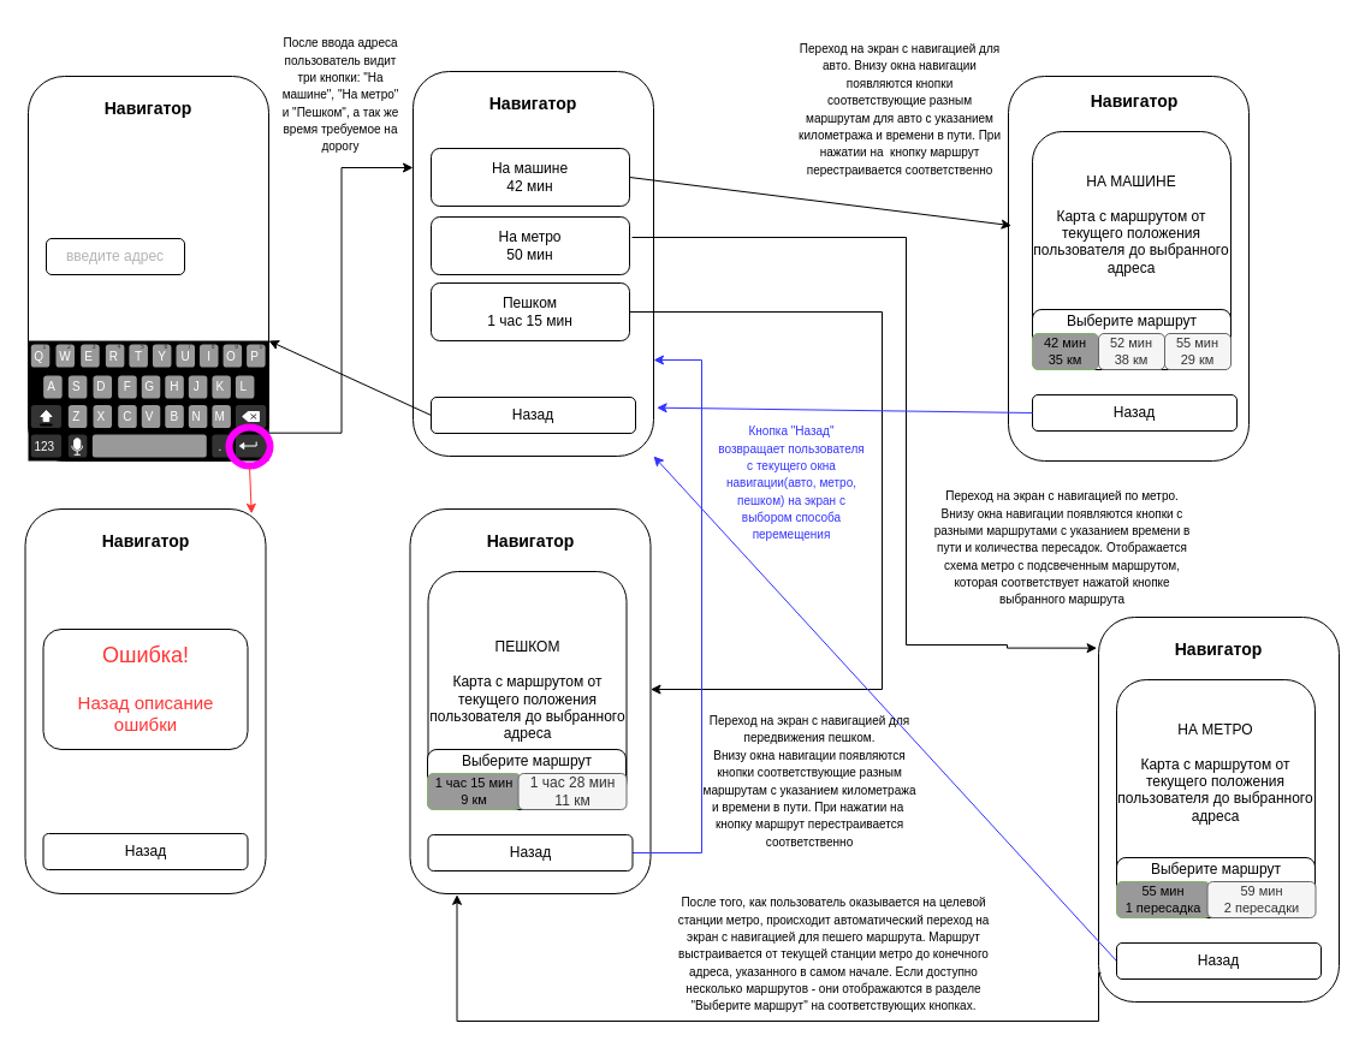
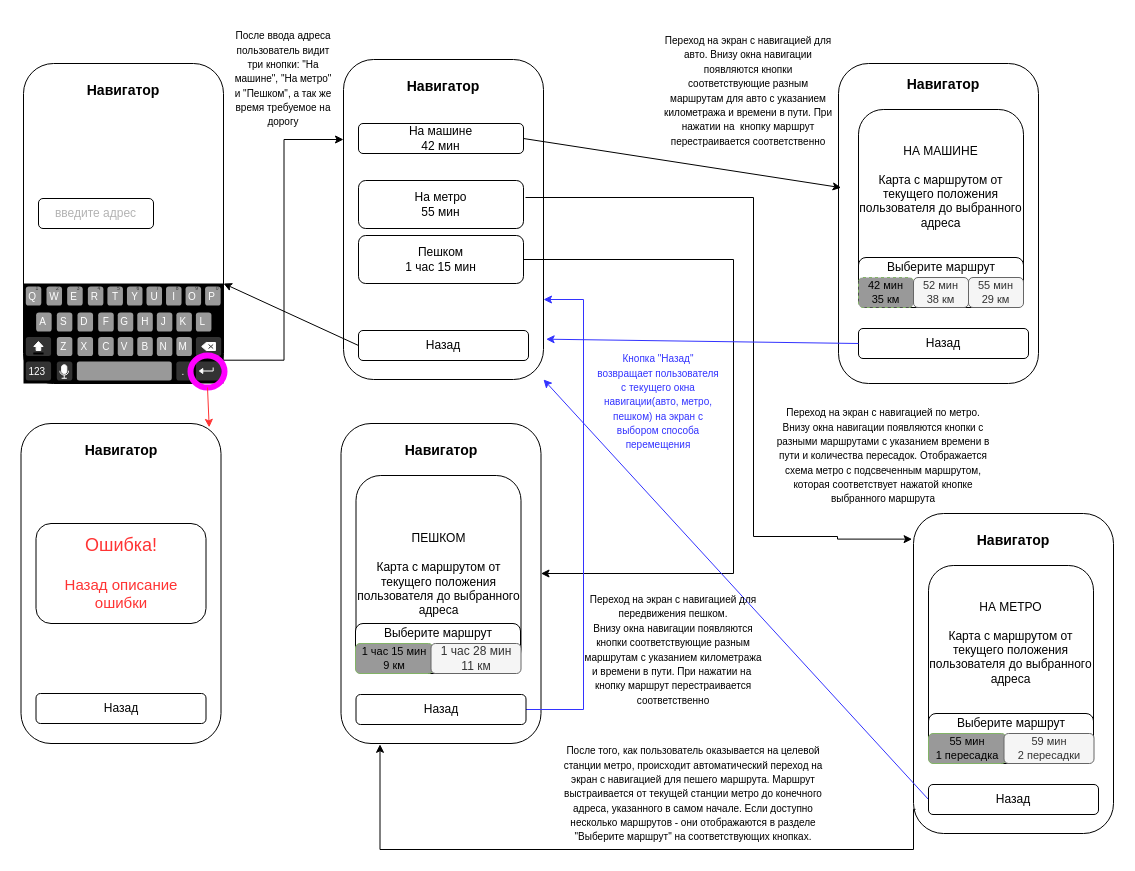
  <mxCell id="0" />
  <mxCell id="1" parent="0" />
  <mxCell id="2" value="" style="rounded=1;whiteSpace=wrap;html=1;" vertex="1" parent="1"><mxGeometry x="23" y="63" width="200" height="320" as="geometry" /></mxCell>
  <mxCell id="3" value="Навигатор" style="text;html=1;align=center;verticalAlign=middle;whiteSpace=wrap;rounded=0;fontSize=14;fontStyle=1" vertex="1" parent="1"><mxGeometry x="83" y="75" width="80" height="30" as="geometry" /></mxCell>
  <mxCell id="4" value="&lt;div align=&quot;center&quot;&gt;&lt;font color=&quot;#b3b3b3&quot;&gt;введите адрес&lt;/font&gt;&lt;/div&gt;" style="rounded=1;whiteSpace=wrap;html=1;align=center;" vertex="1" parent="1"><mxGeometry x="38" y="198" width="115" height="30" as="geometry" /></mxCell>
  <mxCell id="5" value="" style="verticalLabelPosition=bottom;verticalAlign=top;html=1;shadow=0;dashed=0;strokeWidth=1;shape=mxgraph.android.keyboard;sketch=0;perimeter=rectanglePerimeter;" vertex="1" parent="1"><mxGeometry x="23" y="283" width="200" height="100" as="geometry" /></mxCell>
  <mxCell id="6" value="" style="rounded=1;whiteSpace=wrap;html=1;" vertex="1" parent="1"><mxGeometry x="20.5" y="423" width="200" height="320" as="geometry" /></mxCell>
  <mxCell id="7" value="Навигатор" style="text;html=1;align=center;verticalAlign=middle;whiteSpace=wrap;rounded=0;fontSize=14;fontStyle=1" vertex="1" parent="1"><mxGeometry x="80.5" y="435" width="80" height="30" as="geometry" /></mxCell>
  <mxCell id="8" value="&lt;div&gt;&lt;font style=&quot;font-size: 18px;&quot; color=&quot;#ff3333&quot;&gt;Ошибка!&lt;/font&gt;&lt;/div&gt;&lt;div&gt;&lt;font style=&quot;font-size: 16px;&quot; color=&quot;#ff3333&quot;&gt;&lt;br&gt;&lt;/font&gt;&lt;/div&gt;&lt;div style=&quot;font-size: 15px;&quot;&gt;&lt;font style=&quot;font-size: 15px;&quot; color=&quot;#ff3333&quot;&gt;Назад описание ошибки&lt;br&gt;&lt;/font&gt;&lt;/div&gt;" style="rounded=1;whiteSpace=wrap;html=1;align=center;" vertex="1" parent="1"><mxGeometry x="35.5" y="523" width="170" height="100" as="geometry" /></mxCell>
  <mxCell id="9" value="&lt;div&gt;Назад&lt;/div&gt;" style="rounded=1;whiteSpace=wrap;html=1;align=center;" vertex="1" parent="1"><mxGeometry x="35.5" y="693" width="170" height="30" as="geometry" /></mxCell>
  <mxCell id="10" style="edgeStyle=orthogonalEdgeStyle;rounded=0;orthogonalLoop=1;jettySize=auto;html=1;exitX=1;exitY=0;exitDx=0;exitDy=0;entryX=0;entryY=0.25;entryDx=0;entryDy=0;elbow=vertical;" edge="1" parent="1" source="11" target="12"><mxGeometry relative="1" as="geometry" /></mxCell>
  <mxCell id="11" value="" style="ellipse;whiteSpace=wrap;html=1;fillOpacity=0;strokeColor=#FF00FF;strokeWidth=6;" vertex="1" parent="1"><mxGeometry x="190" y="355" width="34" height="32" as="geometry" /></mxCell>
  <mxCell id="12" value="" style="rounded=1;whiteSpace=wrap;html=1;" vertex="1" parent="1"><mxGeometry x="343" y="59" width="200" height="320" as="geometry" /></mxCell>
  <mxCell id="13" value="Навигатор" style="text;html=1;align=center;verticalAlign=middle;whiteSpace=wrap;rounded=0;fontSize=14;fontStyle=1" vertex="1" parent="1"><mxGeometry x="403" y="71" width="80" height="30" as="geometry" /></mxCell>
  <mxCell id="14" value="&lt;div&gt;Назад&lt;/div&gt;" style="rounded=1;whiteSpace=wrap;html=1;align=center;" vertex="1" parent="1"><mxGeometry x="358" y="330" width="170" height="30" as="geometry" /></mxCell>
- <mxCell id="15" value="&lt;div&gt;На машине&lt;/div&gt;&lt;div&gt;42 мин&lt;/div&gt;" style="rounded=1;whiteSpace=wrap;html=1;" vertex="1" parent="1"><mxGeometry x="358" y="123" width="165" height="48" as="geometry" /></mxCell>
+ <mxCell id="15" value="&lt;div&gt;На машине&lt;/div&gt;&lt;div&gt;42 мин&lt;/div&gt;" style="rounded=1;whiteSpace=wrap;html=1;" vertex="1" parent="1"><mxGeometry x="358" y="123" width="165" height="30" as="geometry" /></mxCell>
  <mxCell id="16" style="edgeStyle=orthogonalEdgeStyle;rounded=0;orthogonalLoop=1;jettySize=auto;html=1;exitX=1;exitY=0.5;exitDx=0;exitDy=0;elbow=vertical;" edge="1" parent="1" source="17" target="28"><mxGeometry relative="1" as="geometry"><mxPoint x="553" y="593" as="targetPoint" /><Array as="points"><mxPoint x="733" y="259" /><mxPoint x="733" y="573" /></Array></mxGeometry></mxCell>
  <mxCell id="17" value="&lt;div&gt;Пешком&lt;/div&gt;&lt;div&gt;1 час 15 мин&lt;/div&gt;" style="rounded=1;whiteSpace=wrap;html=1;" vertex="1" parent="1"><mxGeometry x="358" y="235" width="165" height="48" as="geometry" /></mxCell>
- <mxCell id="18" value="&lt;div&gt;На метро&lt;/div&gt;&lt;div&gt;50 мин&lt;/div&gt;" style="rounded=1;whiteSpace=wrap;html=1;" vertex="1" parent="1"><mxGeometry x="358" y="180" width="165" height="48" as="geometry" /></mxCell>
+ <mxCell id="18" value="&lt;div&gt;На метро&lt;/div&gt;&lt;div&gt;55 мин&lt;/div&gt;" style="rounded=1;whiteSpace=wrap;html=1;" vertex="1" parent="1"><mxGeometry x="358" y="180" width="165" height="48" as="geometry" /></mxCell>
  <mxCell id="19" value="" style="rounded=1;whiteSpace=wrap;html=1;" vertex="1" parent="1"><mxGeometry x="838" y="63" width="200" height="320" as="geometry" /></mxCell>
  <mxCell id="20" value="Навигатор" style="text;html=1;align=center;verticalAlign=middle;whiteSpace=wrap;rounded=0;fontSize=14;fontStyle=1" vertex="1" parent="1"><mxGeometry x="903" y="69" width="80" height="30" as="geometry" /></mxCell>
  <mxCell id="21" value="&lt;div&gt;Назад&lt;/div&gt;" style="rounded=1;whiteSpace=wrap;html=1;align=center;" vertex="1" parent="1"><mxGeometry x="858" y="328" width="170" height="30" as="geometry" /></mxCell>
  <mxCell id="22" value="НА МАШИНЕ&lt;br&gt;&lt;div&gt;&lt;br&gt;&lt;/div&gt;&lt;div&gt;Карта с маршрутом от текущего положения пользователя до выбранного адреса&lt;/div&gt;&lt;div&gt;&lt;br&gt;&lt;/div&gt;&lt;div&gt;&lt;br&gt;&lt;/div&gt;&lt;div&gt;&lt;br&gt;&lt;/div&gt;" style="rounded=1;whiteSpace=wrap;html=1;" vertex="1" parent="1"><mxGeometry x="858" y="109" width="165" height="198" as="geometry" /></mxCell>
  <mxCell id="23" value="" style="rounded=1;whiteSpace=wrap;html=1;" vertex="1" parent="1"><mxGeometry x="913" y="513" width="200" height="320" as="geometry" /></mxCell>
  <mxCell id="24" value="Навигатор" style="text;html=1;align=center;verticalAlign=middle;whiteSpace=wrap;rounded=0;fontSize=14;fontStyle=1" vertex="1" parent="1"><mxGeometry x="973" y="525" width="80" height="30" as="geometry" /></mxCell>
  <mxCell id="25" style="edgeStyle=none;rounded=0;orthogonalLoop=1;jettySize=auto;html=1;exitX=0;exitY=0.5;exitDx=0;exitDy=0;entryX=1;entryY=1;entryDx=0;entryDy=0;elbow=vertical;strokeColor=#3333FF;" edge="1" parent="1" source="26" target="12"><mxGeometry relative="1" as="geometry" /></mxCell>
  <mxCell id="26" value="&lt;div&gt;Назад&lt;/div&gt;" style="rounded=1;whiteSpace=wrap;html=1;align=center;" vertex="1" parent="1"><mxGeometry x="928" y="784" width="170" height="30" as="geometry" /></mxCell>
  <mxCell id="27" value="&lt;div&gt;НА МЕТРО&lt;/div&gt;&lt;div&gt;&lt;br&gt;&lt;/div&gt;&lt;div&gt;Карта с маршрутом от текущего положения пользователя до выбранного адреса&lt;/div&gt;&lt;div&gt;&lt;br&gt;&lt;/div&gt;&lt;div&gt;&lt;br&gt;&lt;/div&gt;&lt;div&gt;&lt;br&gt;&lt;/div&gt;" style="rounded=1;whiteSpace=wrap;html=1;" vertex="1" parent="1"><mxGeometry x="928" y="565" width="165" height="198" as="geometry" /></mxCell>
  <mxCell id="28" value="" style="rounded=1;whiteSpace=wrap;html=1;" vertex="1" parent="1"><mxGeometry x="340.5" y="423" width="200" height="320" as="geometry" /></mxCell>
  <mxCell id="29" value="Навигатор" style="text;html=1;align=center;verticalAlign=middle;whiteSpace=wrap;rounded=0;fontSize=14;fontStyle=1" vertex="1" parent="1"><mxGeometry x="400.5" y="435" width="80" height="30" as="geometry" /></mxCell>
  <mxCell id="30" style="edgeStyle=orthogonalEdgeStyle;rounded=0;orthogonalLoop=1;jettySize=auto;html=1;exitX=1;exitY=0.5;exitDx=0;exitDy=0;entryX=1;entryY=0.75;entryDx=0;entryDy=0;elbow=vertical;strokeColor=#3333FF;" edge="1" parent="1" source="31" target="12"><mxGeometry relative="1" as="geometry"><Array as="points"><mxPoint x="583" y="709" /><mxPoint x="583" y="299" /></Array></mxGeometry></mxCell>
  <mxCell id="31" value="&lt;div&gt;Назад&lt;/div&gt;" style="rounded=1;whiteSpace=wrap;html=1;align=center;" vertex="1" parent="1"><mxGeometry x="355.5" y="694" width="170" height="30" as="geometry" /></mxCell>
  <mxCell id="32" value="&lt;div&gt;ПЕШКОМ&lt;br&gt;&lt;/div&gt;&lt;div&gt;&lt;br&gt;&lt;/div&gt;&lt;div&gt;Карта с маршрутом от текущего положения пользователя до выбранного адреса&lt;/div&gt;" style="rounded=1;whiteSpace=wrap;html=1;" vertex="1" parent="1"><mxGeometry x="355.5" y="475" width="165" height="198" as="geometry" /></mxCell>
  <mxCell id="33" style="rounded=0;orthogonalLoop=1;jettySize=auto;html=1;exitX=1;exitY=0.5;exitDx=0;exitDy=0;elbow=vertical;entryX=0.013;entryY=0.388;entryDx=0;entryDy=0;entryPerimeter=0;" edge="1" parent="1" source="15" target="19"><mxGeometry relative="1" as="geometry"><mxPoint x="663" y="147" as="targetPoint" /></mxGeometry></mxCell>
  <mxCell id="34" style="edgeStyle=orthogonalEdgeStyle;rounded=0;orthogonalLoop=1;jettySize=auto;html=1;exitX=1;exitY=0.5;exitDx=0;exitDy=0;elbow=vertical;entryX=-0.007;entryY=0.102;entryDx=0;entryDy=0;entryPerimeter=0;" edge="1" parent="1"><mxGeometry relative="1" as="geometry"><mxPoint x="525" y="197" as="sourcePoint" /><mxPoint x="911.6" y="538.64" as="targetPoint" /><Array as="points"><mxPoint x="753" y="197" /><mxPoint x="753" y="536" /><mxPoint x="837" y="536" /><mxPoint x="837" y="539" /></Array></mxGeometry></mxCell>
  <mxCell id="35" style="rounded=0;orthogonalLoop=1;jettySize=auto;html=1;exitX=0;exitY=0.5;exitDx=0;exitDy=0;elbow=vertical;entryX=1;entryY=0;entryDx=0;entryDy=0;entryPerimeter=0;" edge="1" parent="1" source="14" target="5"><mxGeometry relative="1" as="geometry"><mxPoint x="233" y="123" as="targetPoint" /></mxGeometry></mxCell>
  <mxCell id="36" style="edgeStyle=none;rounded=0;orthogonalLoop=1;jettySize=auto;html=1;exitX=0.5;exitY=1;exitDx=0;exitDy=0;entryX=0.941;entryY=0.012;entryDx=0;entryDy=0;entryPerimeter=0;elbow=vertical;strokeColor=#FF3333;" edge="1" parent="1" source="11" target="6"><mxGeometry relative="1" as="geometry" /></mxCell>
  <mxCell id="37" style="edgeStyle=none;rounded=0;orthogonalLoop=1;jettySize=auto;html=1;exitX=0;exitY=0.5;exitDx=0;exitDy=0;entryX=1.013;entryY=0.874;entryDx=0;entryDy=0;entryPerimeter=0;elbow=vertical;strokeColor=#3333FF;" edge="1" parent="1" source="21" target="12"><mxGeometry relative="1" as="geometry" /></mxCell>
  <mxCell id="38" value="" style="rounded=1;whiteSpace=wrap;html=1;" vertex="1" parent="1"><mxGeometry x="858" y="257" width="165" height="50" as="geometry" /></mxCell>
  <mxCell id="39" value="Выберите маршрут" style="text;html=1;align=center;verticalAlign=middle;whiteSpace=wrap;rounded=0;" vertex="1" parent="1"><mxGeometry x="880.5" y="257" width="120" height="20" as="geometry" /></mxCell>
- <mxCell id="40" value="&lt;div style=&quot;font-size: 11px;&quot;&gt;&lt;font style=&quot;font-size: 11px;&quot;&gt;42 мин&lt;/font&gt;&lt;/div&gt;&lt;div style=&quot;font-size: 11px;&quot;&gt;&lt;font style=&quot;font-size: 11px;&quot;&gt;35 км&lt;br&gt;&lt;/font&gt;&lt;/div&gt;" style="rounded=1;whiteSpace=wrap;html=1;fillColor=#999999;strokeColor=#82b366;" vertex="1" parent="1"><mxGeometry x="858" y="277" width="55" height="30" as="geometry" /></mxCell>
+ <mxCell id="40" value="&lt;div style=&quot;font-size: 11px;&quot;&gt;&lt;font style=&quot;font-size: 11px;&quot;&gt;42 мин&lt;/font&gt;&lt;/div&gt;&lt;div style=&quot;font-size: 11px;&quot;&gt;&lt;font style=&quot;font-size: 11px;&quot;&gt;35 км&lt;br&gt;&lt;/font&gt;&lt;/div&gt;" style="rounded=1;whiteSpace=wrap;html=1;fillColor=#999999;strokeColor=#82b366;dashed=1;" vertex="1" parent="1"><mxGeometry x="858" y="277" width="55" height="30" as="geometry" /></mxCell>
  <mxCell id="41" value="&lt;div style=&quot;font-size: 11px;&quot;&gt;&lt;font style=&quot;font-size: 11px;&quot;&gt;55 мин&lt;/font&gt;&lt;/div&gt;&lt;div style=&quot;font-size: 11px;&quot;&gt;&lt;font style=&quot;font-size: 11px;&quot;&gt;29 км&lt;br&gt;&lt;/font&gt;&lt;/div&gt;" style="rounded=1;whiteSpace=wrap;html=1;fillColor=#f5f5f5;strokeColor=#666666;fontColor=#333333;" vertex="1" parent="1"><mxGeometry x="968" y="277" width="55" height="30" as="geometry" /></mxCell>
  <mxCell id="42" value="&lt;div style=&quot;font-size: 11px;&quot;&gt;&lt;font style=&quot;font-size: 11px;&quot;&gt;52 мин&lt;/font&gt;&lt;/div&gt;&lt;div style=&quot;font-size: 11px;&quot;&gt;&lt;font style=&quot;font-size: 11px;&quot;&gt;38 км&lt;br&gt;&lt;/font&gt;&lt;/div&gt;" style="rounded=1;whiteSpace=wrap;html=1;fillColor=#f5f5f5;strokeColor=#666666;fontColor=#333333;" vertex="1" parent="1"><mxGeometry x="913" y="277" width="55" height="30" as="geometry" /></mxCell>
  <mxCell id="43" value="" style="rounded=1;whiteSpace=wrap;html=1;" vertex="1" parent="1"><mxGeometry x="928" y="713" width="165" height="50" as="geometry" /></mxCell>
  <mxCell id="44" value="Выберите маршрут" style="text;html=1;align=center;verticalAlign=middle;whiteSpace=wrap;rounded=0;" vertex="1" parent="1"><mxGeometry x="950.5" y="713" width="120" height="20" as="geometry" /></mxCell>
  <mxCell id="45" value="&lt;div style=&quot;font-size: 11px;&quot;&gt;&lt;font style=&quot;font-size: 11px;&quot;&gt;55 мин&lt;/font&gt;&lt;/div&gt;&lt;div style=&quot;font-size: 11px;&quot;&gt;&lt;font style=&quot;font-size: 11px;&quot;&gt;1 пересадка&lt;br&gt;&lt;/font&gt;&lt;/div&gt;" style="rounded=1;whiteSpace=wrap;html=1;fillColor=#999999;strokeColor=#82b366;" vertex="1" parent="1"><mxGeometry x="928" y="733" width="77.5" height="30" as="geometry" /></mxCell>
  <mxCell id="46" value="&lt;div style=&quot;font-size: 11px;&quot;&gt;&lt;font style=&quot;font-size: 11px;&quot;&gt;59 мин&lt;/font&gt;&lt;/div&gt;&lt;div style=&quot;font-size: 11px;&quot;&gt;&lt;font style=&quot;font-size: 11px;&quot;&gt;2 пересадки&lt;br&gt;&lt;/font&gt;&lt;/div&gt;" style="rounded=1;whiteSpace=wrap;html=1;fillColor=#f5f5f5;strokeColor=#666666;fontColor=#333333;" vertex="1" parent="1"><mxGeometry x="1003.5" y="733" width="90" height="30" as="geometry" /></mxCell>
  <mxCell id="47" value="" style="rounded=1;whiteSpace=wrap;html=1;" vertex="1" parent="1"><mxGeometry x="355" y="623" width="165" height="50" as="geometry" /></mxCell>
  <mxCell id="48" value="Выберите маршрут" style="text;html=1;align=center;verticalAlign=middle;whiteSpace=wrap;rounded=0;" vertex="1" parent="1"><mxGeometry x="377.5" y="623" width="120" height="20" as="geometry" /></mxCell>
  <mxCell id="49" value="&lt;div style=&quot;font-size: 11px;&quot;&gt;&lt;font style=&quot;font-size: 11px;&quot;&gt;1 час 15 мин&lt;/font&gt;&lt;/div&gt;&lt;div style=&quot;font-size: 11px;&quot;&gt;&lt;font style=&quot;font-size: 11px;&quot;&gt;9 км&lt;font style=&quot;font-size: 11px;&quot;&gt;&lt;br&gt;&lt;/font&gt;&lt;/font&gt;&lt;/div&gt;" style="rounded=1;whiteSpace=wrap;html=1;fillColor=#999999;strokeColor=#82b366;" vertex="1" parent="1"><mxGeometry x="355" y="643" width="77.5" height="30" as="geometry" /></mxCell>
  <mxCell id="50" value="&lt;div&gt;1 час 28 мин&lt;/div&gt;&lt;div&gt;11 км&lt;br&gt;&lt;/div&gt;" style="rounded=1;whiteSpace=wrap;html=1;fillColor=#f5f5f5;strokeColor=#666666;fontColor=#333333;" vertex="1" parent="1"><mxGeometry x="430.5" y="643" width="90" height="30" as="geometry" /></mxCell>
  <mxCell id="51" value="&lt;font style=&quot;font-size: 10px;&quot;&gt;После ввода адреса пользователь видит три кнопки: &quot;На машине&quot;, &quot;На метро&quot; и &quot;Пешком&quot;, а так же время требуемое на дорогу&lt;br&gt;&lt;/font&gt;" style="text;html=1;align=center;verticalAlign=middle;whiteSpace=wrap;rounded=0;" vertex="1" parent="1"><mxGeometry x="233" width="100" height="110" as="geometry" y="23" /></mxCell>
  <mxCell id="52" value="&lt;font style=&quot;font-size: 10px;&quot;&gt;Переход на экран с навигацией для авто. Внизу окна навигации появляются кнопки соответствующие разным маршрутам для авто с указанием километража и времени в пути. При нажатии на&amp;nbsp; кнопку маршрут перестраивается соответственно&lt;br&gt;&lt;/font&gt;" style="text;html=1;align=center;verticalAlign=middle;whiteSpace=wrap;rounded=0;" vertex="1" parent="1"><mxGeometry x="663" y="20" width="170" height="140" as="geometry" /></mxCell>
  <mxCell id="53" value="&lt;font color=&quot;#3333ff&quot; style=&quot;font-size: 10px;&quot;&gt;Кнопка &quot;Назад&quot; возвращает пользователя с текущего окна навигации(авто, метро, пешком) на экран с выбором способа перемещения&lt;br&gt;&lt;/font&gt;" style="text;html=1;align=center;verticalAlign=middle;whiteSpace=wrap;rounded=0;" vertex="1" parent="1"><mxGeometry x="593" y="344" width="130" height="114" as="geometry" /></mxCell>
  <mxCell id="54" value="&lt;font style=&quot;font-size: 10px;&quot;&gt;Переход на экран с навигацией по метро. Внизу окна навигации появляются кнопки с разными маршрутами с указанием времени в пути и количества пересадок. Отображается схема метро с подсвеченным маршрутом, которая соответствует нажатой кнопке выбранного маршрута&lt;br&gt;&lt;/font&gt;" style="text;html=1;align=center;verticalAlign=middle;whiteSpace=wrap;rounded=0;" vertex="1" parent="1"><mxGeometry x="773" y="407" width="220" height="96" as="geometry" /></mxCell>
  <mxCell id="55" value="&lt;font style=&quot;font-size: 10px;&quot;&gt;Переход на экран с навигацией для передвижения пешком. &lt;br&gt;Внизу окна навигации появляются кнопки соответствующие разным маршрутам с указанием километража и времени в пути. При нажатии на&amp;nbsp; &lt;br&gt;кнопку маршрут перестраивается соответственно&lt;br&gt;&lt;/font&gt;" style="text;html=1;align=center;verticalAlign=middle;whiteSpace=wrap;rounded=0;" vertex="1" parent="1"><mxGeometry x="583" y="569" width="180" height="160" as="geometry" /></mxCell>
  <mxCell id="56" style="edgeStyle=orthogonalEdgeStyle;rounded=0;orthogonalLoop=1;jettySize=auto;html=1;exitX=0.01;exitY=0.937;exitDx=0;exitDy=0;entryX=0.195;entryY=1.015;entryDx=0;entryDy=0;entryPerimeter=0;exitPerimeter=0;" edge="1" parent="1"><mxGeometry relative="1" as="geometry"><mxPoint x="915" y="808.84" as="sourcePoint" /><mxPoint x="379.5" y="743.8" as="targetPoint" /><Array as="points"><mxPoint x="913" y="809" /><mxPoint x="913" y="849" /><mxPoint x="380" y="849" /></Array></mxGeometry></mxCell>
  <mxCell id="57" value="&lt;font style=&quot;font-size: 10px;&quot;&gt;После того, как пользователь оказывается на целевой станции метро, происходит автоматический переход на экран с навигацией для пешего маршрута. Маршрут выстраивается от текущей станции метро до конечного адреса, указанного в самом начале. Если доступно несколько маршрутов - они отображаются в разделе &quot;Выберите маршрут&quot; на соответствующих кнопках.&lt;br&gt;&lt;/font&gt;" style="text;html=1;align=center;verticalAlign=middle;whiteSpace=wrap;rounded=0;" vertex="1" parent="1"><mxGeometry x="553" y="743" width="280" height="100" as="geometry" /></mxCell>
